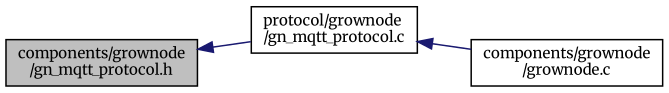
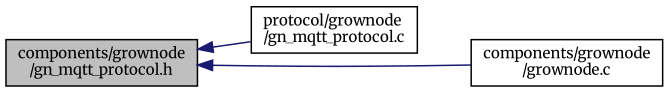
  digraph {
    fontname=Merriweather
    rankdir=LR
    node [color=black fillcolor=white fontname=Merriweather fontsize=10 shape=record style=filled]
    edge [color=midnightblue dir=back fontname=Merriweather fontsize=10 labelfontname=Helvetica labelfontsize=10 style=solid]
    n1 [fillcolor=grey75 fontcolor=black height=0.2 label="components/grownode\l/gn_mqtt_protocol.h" width=0.4]
    n2 [height=0.2 label="protocol/grownode\l/gn_mqtt_protocol.c" width=0.4]
    n3 [height=0.2 label="components/grownode\l/grownode.c" width=0.4]
    n1 -> n2
-   n2 -> n3
+   n1 -> n3
  }
